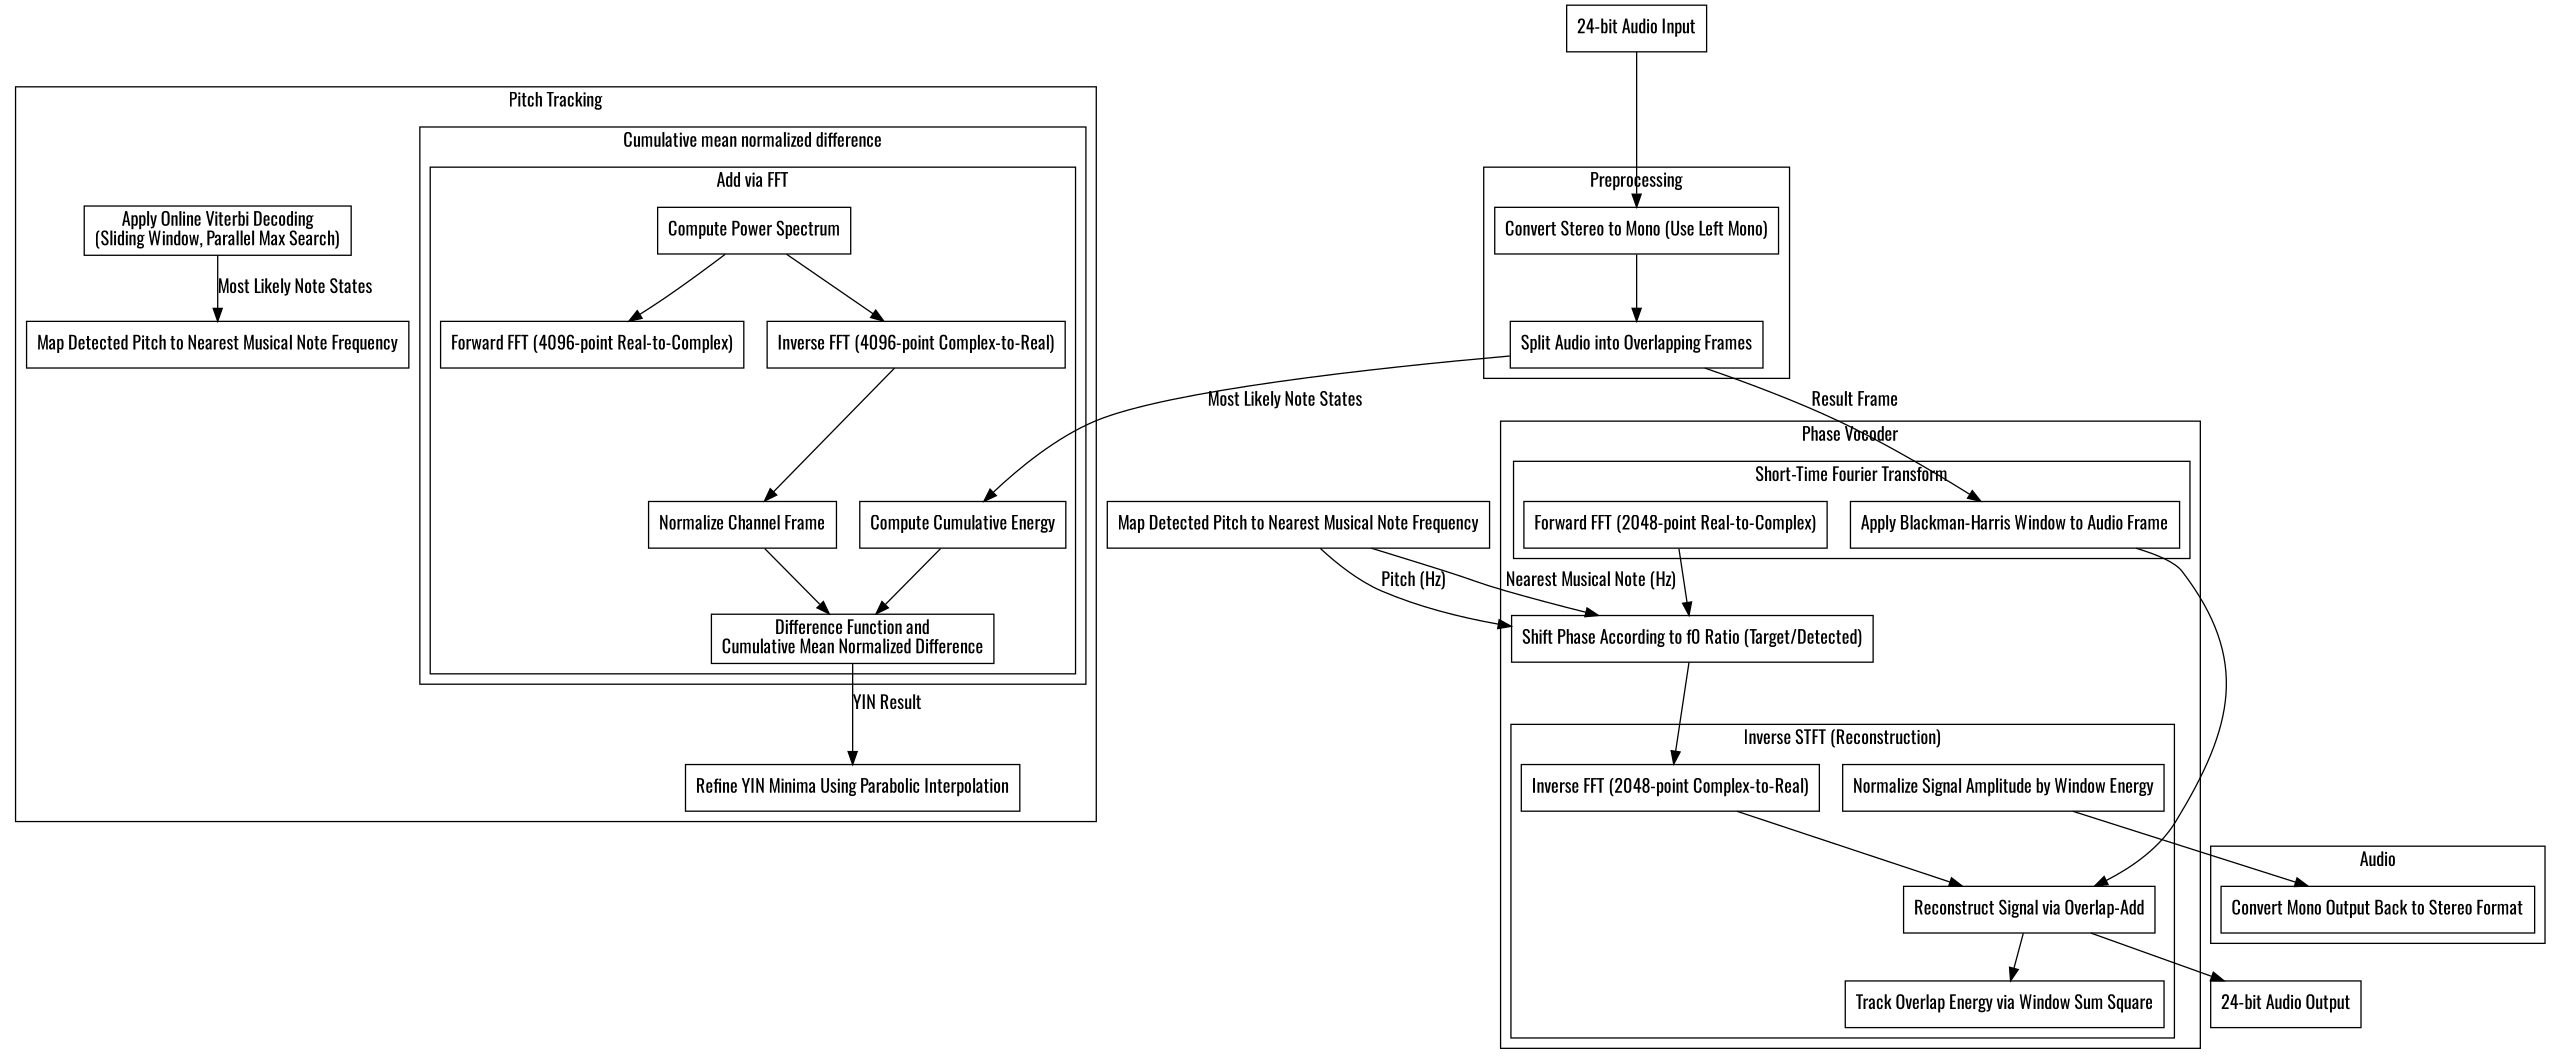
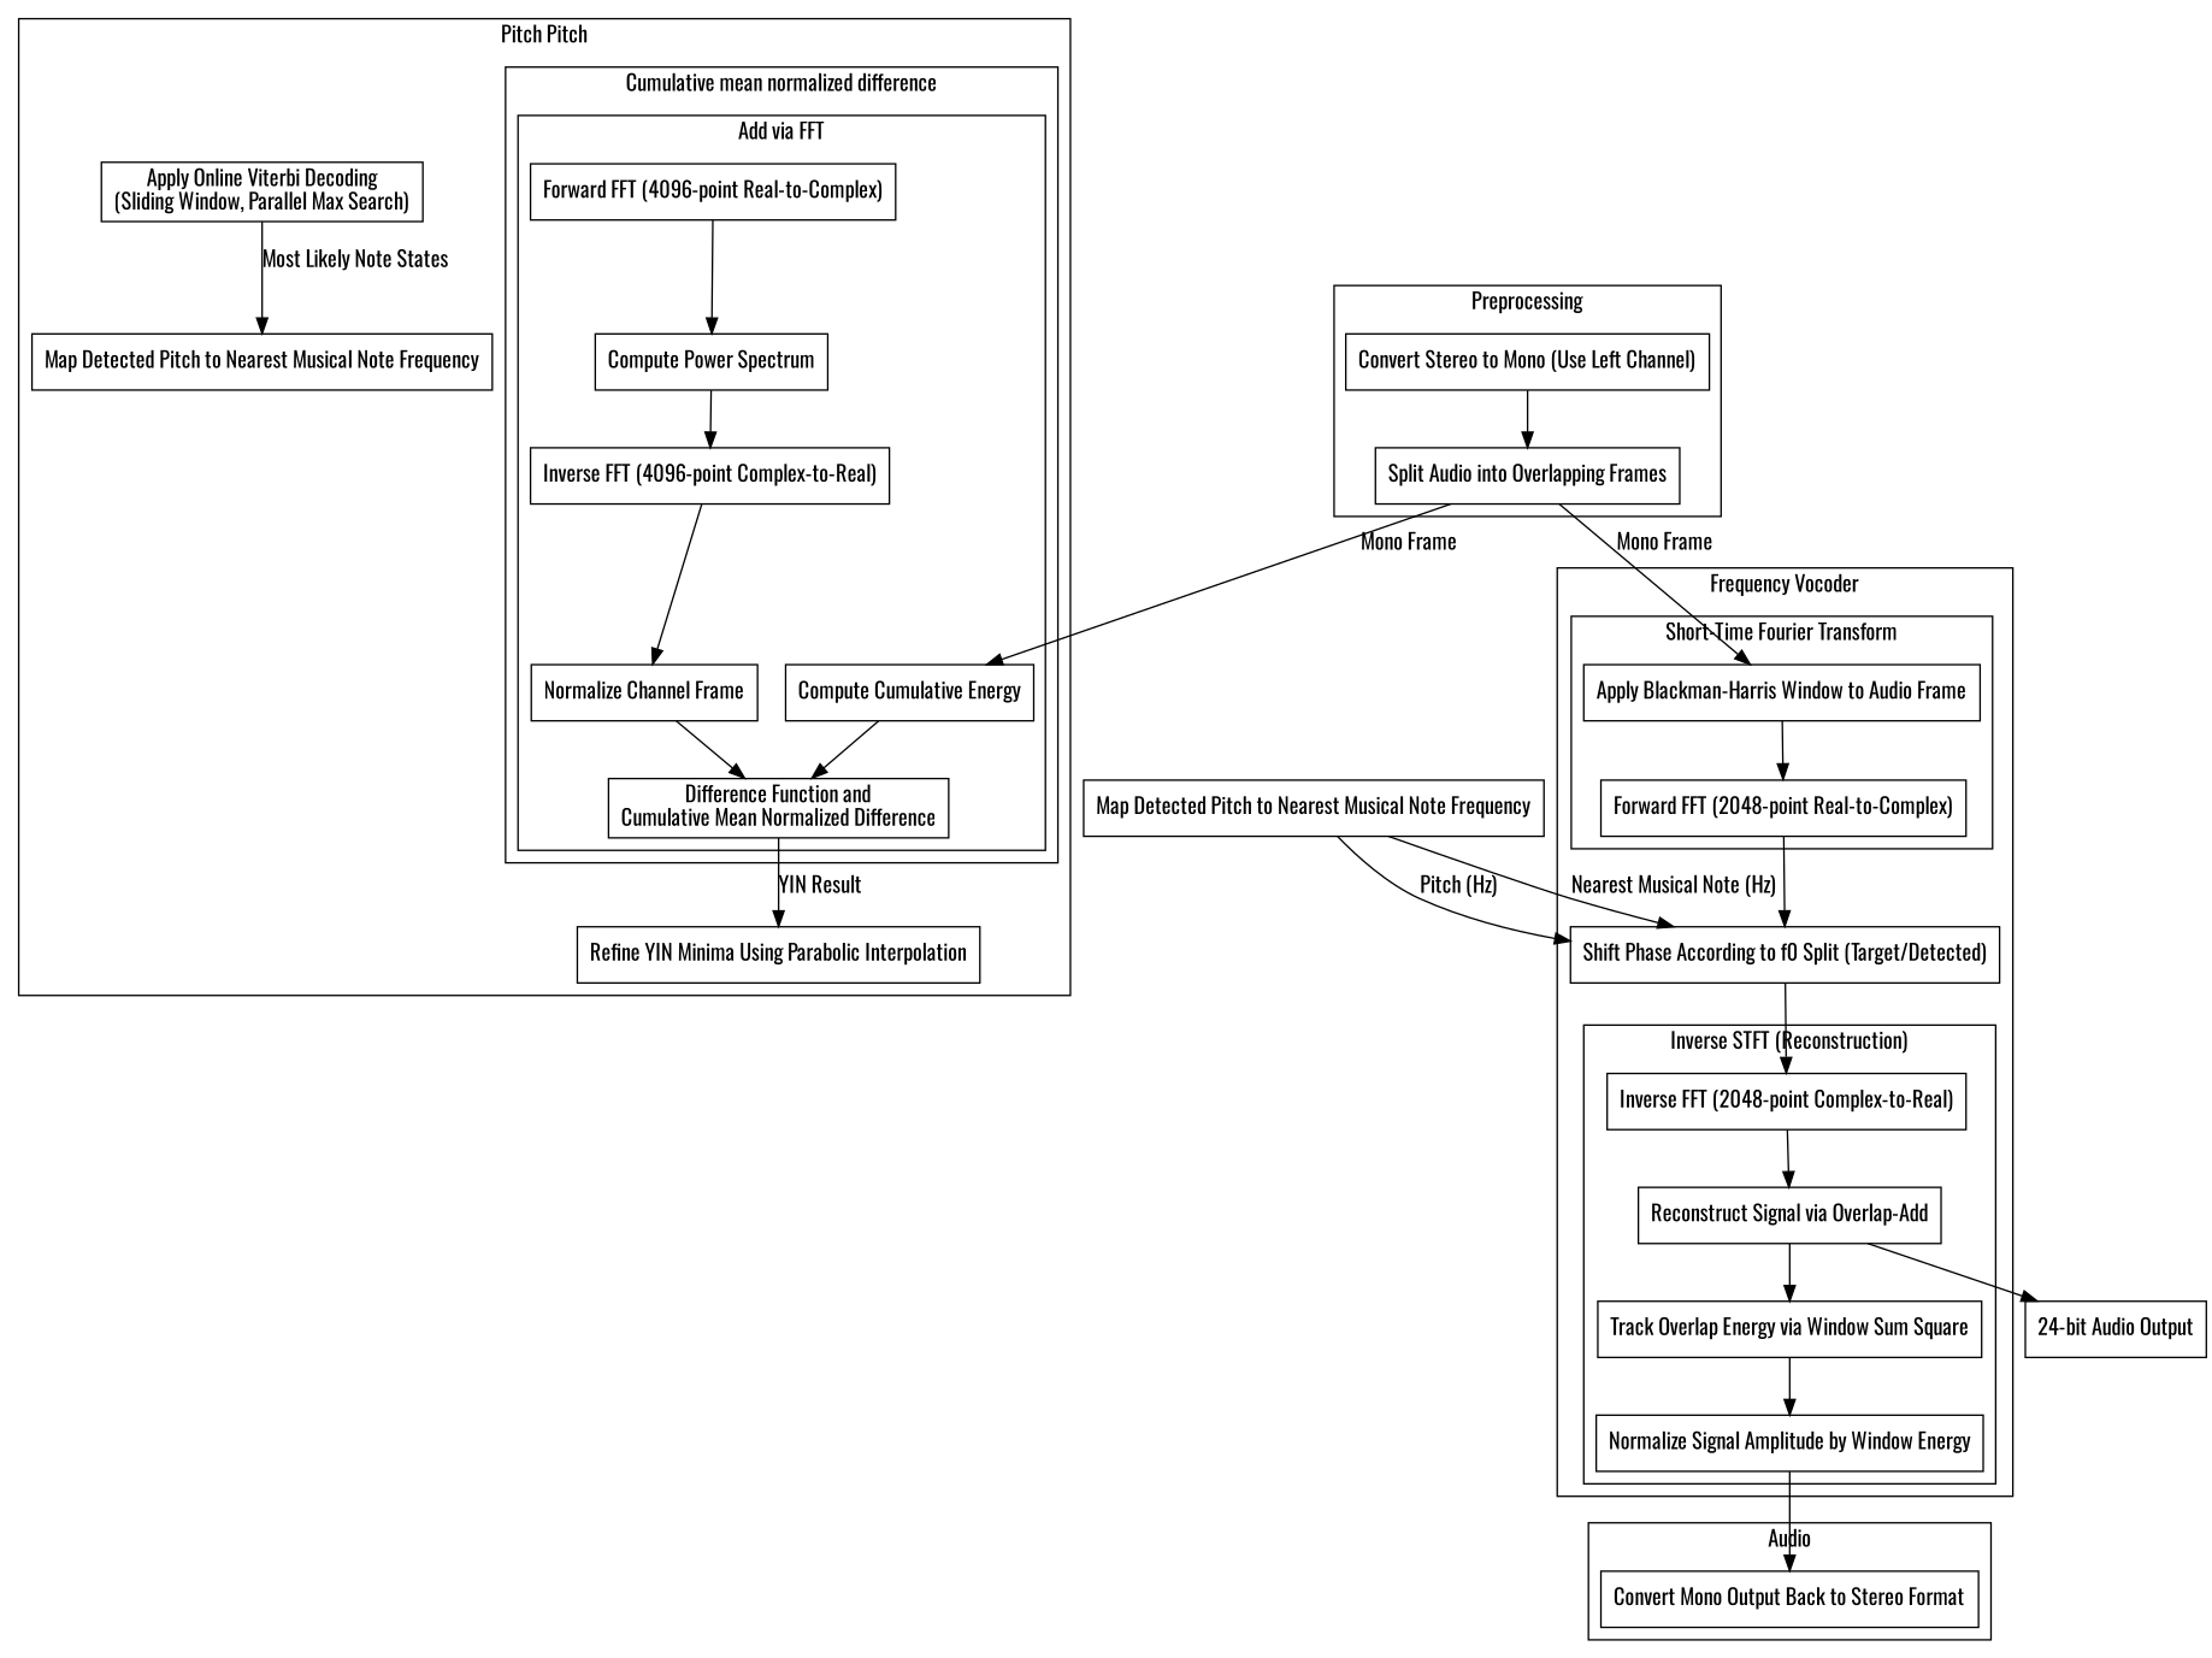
  digraph {
    fontname=Oswald
    rankdir=TD
    node [fontname=Oswald shape=box]
    edge [fontname=Oswald]
    n1 [label="Difference Function and\nCumulative Mean Normalized Difference"]
    n2 [label="Normalize Channel Frame"]
    n3 [label="Compute Cumulative Energy"]
    n4 [label="Forward FFT (4096-point Real-to-Complex)"]
    n5 [label="Compute Power Spectrum"]
    n6 [label="Inverse FFT (4096-point Complex-to-Real)"]
    n7 [label="Refine YIN Minima Using Parabolic Interpolation"]
    n8 [label="Apply Online Viterbi Decoding\n(Sliding Window, Parallel Max Search)"]
    n9 [label="Map Detected Pitch to Nearest Musical Note Frequency"]
    n10 [label="Forward FFT (2048-point Real-to-Complex)"]
    n11 [label="Apply Blackman-Harris Window to Audio Frame"]
    n12 [label="Inverse FFT (2048-point Complex-to-Real)"]
    n13 [label="Reconstruct Signal via Overlap-Add"]
    n14 [label="Track Overlap Energy via Window Sum Square"]
    n15 [label="Normalize Signal Amplitude by Window Energy"]
-   n16 [label="Shift Phase According to f0 Ratio (Target/Detected)"]
-   n17 [label="Convert Stereo to Mono (Use Left Mono)"]
+   n16 [label="Shift Phase According to f0 Split (Target/Detected)"]
+   n17 [label="Convert Stereo to Mono (Use Left Channel)"]
    n18 [label="Split Audio into Overlapping Frames"]
    n19 [label="Convert Mono Output Back to Stereo Format"]
    n20 [label="24-bit Audio Output"]
-   n21 [label="24-bit Audio Input"]
    n22 [label="Map Detected Pitch to Nearest Musical Note Frequency"]
    subgraph cluster_1 {
-     label="Pitch Tracking"
+     label="Pitch Pitch"
      n7
      n8
      n9
      subgraph cluster_2 {
        label="Cumulative mean normalized difference"
        subgraph cluster_3 {
          label="Add via FFT"
          n1
          n2
          n3
          n4
          n5
          n6
        }
      }
    }
    subgraph cluster_4 {
-     label="Phase Vocoder"
+     label="Frequency Vocoder"
      n16
      subgraph cluster_5 {
        label="Short-Time Fourier Transform"
        n10
        n11
      }
      subgraph cluster_6 {
        label="Inverse STFT (Reconstruction)"
        n12
        n13
        n14
        n15
      }
    }
    subgraph cluster_7 {
      label=Preprocessing
      n17
      n18
    }
    subgraph cluster_8 {
      label=Audio
      n19
    }
    n1 -> n7 [label="YIN Result"]
    n2 -> n1
    n3 -> n1
-   n5 -> n4
+   n4 -> n5
    n5 -> n6
    n6 -> n2
    n8 -> n9 [label="Most Likely Note States"]
    n10 -> n16
-   n11 -> n13
+   n11 -> n10
    n12 -> n13
    n13 -> n14
    n13 -> n20
+   n14 -> n15
    n15 -> n19
    n16 -> n12
    n17 -> n18
-   n18 -> n3 [label="Most Likely Note States"]
-   n18 -> n11 [label="Result Frame"]
-   n21 -> n17
+   n18 -> n3 [label="Mono Frame"]
+   n18 -> n11 [label="Mono Frame"]
    n22 -> n16 [label="Pitch (Hz)"]
    n22 -> n16 [label="Nearest Musical Note (Hz)"]
  }
